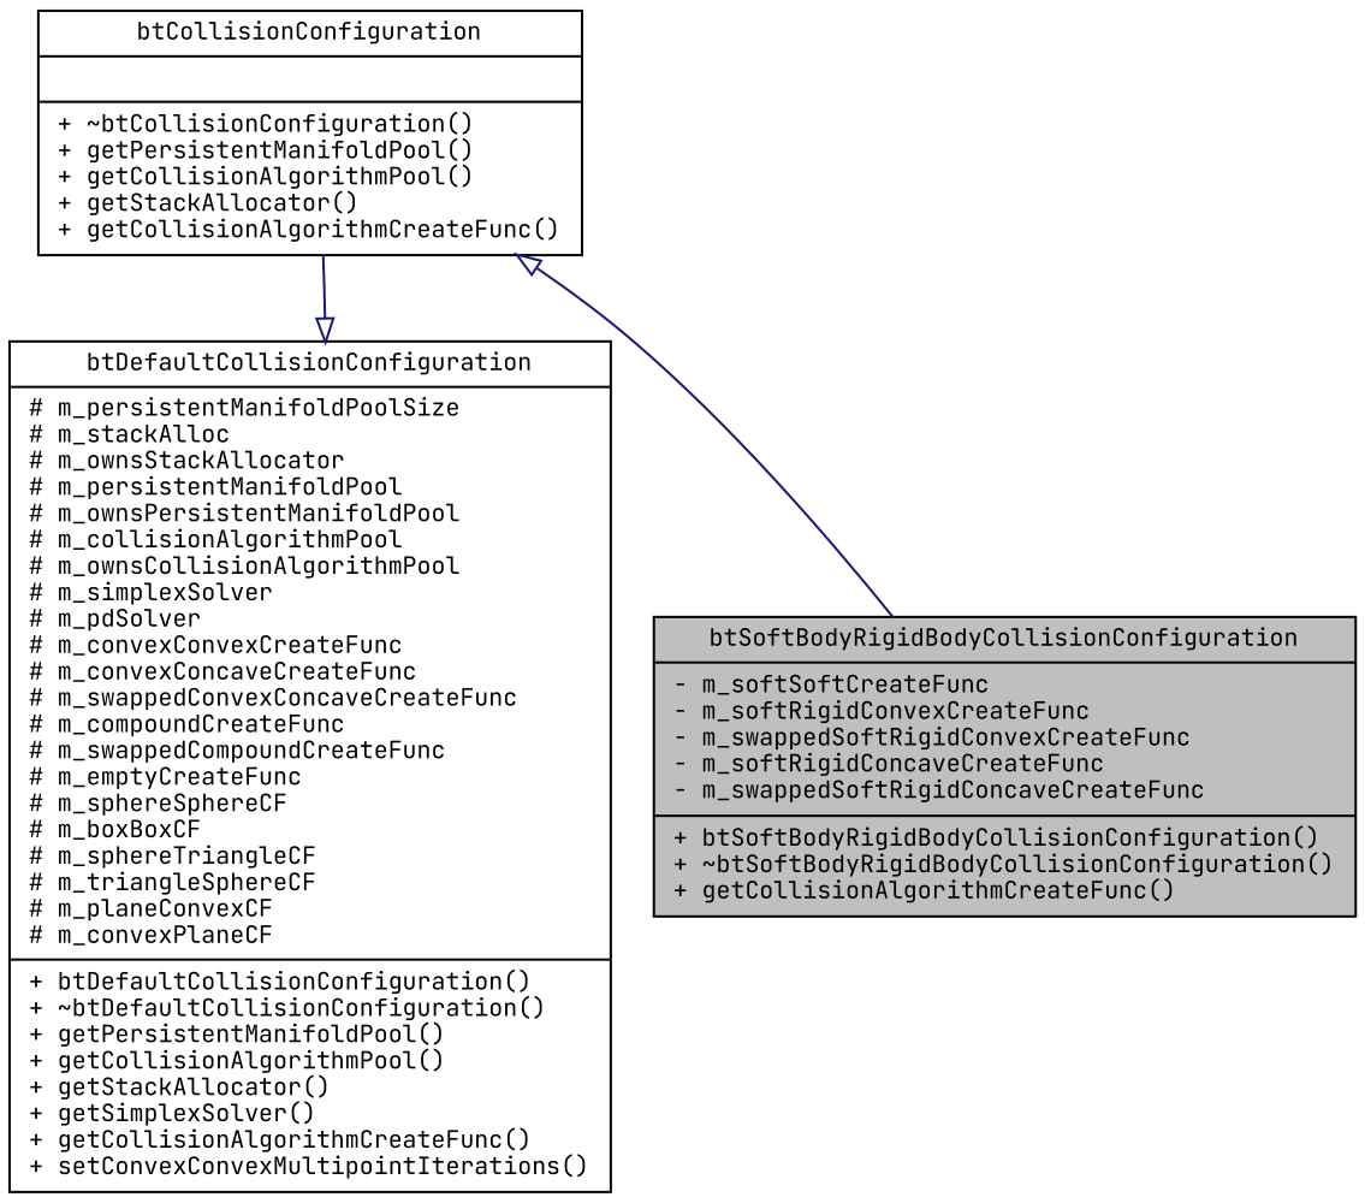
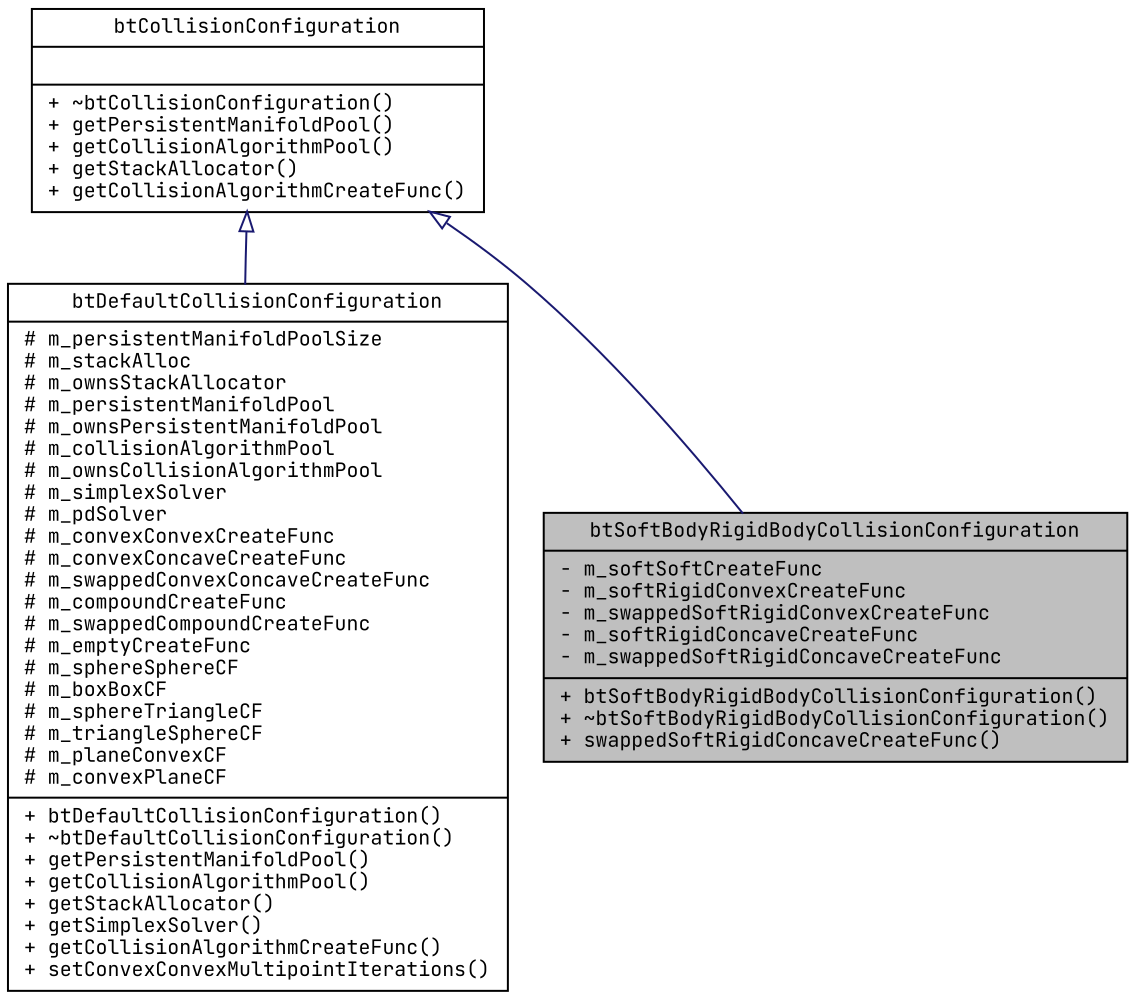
  digraph {
    fontname="JetBrains Mono"
    node [color=black fillcolor=white fontname="JetBrains Mono" fontsize=10 shape=record style=filled]
    edge [arrowtail=empty color=midnightblue dir=back fontname="JetBrains Mono" fontsize=10 labelfontname=Helvetica labelfontsize=10 style=solid]
-   n1 [fillcolor=grey75 fontcolor=black height=0.2 label="{btSoftBodyRigidBodyCollisionConfiguration\n|- m_softSoftCreateFunc\l- m_softRigidConvexCreateFunc\l- m_swappedSoftRigidConvexCreateFunc\l- m_softRigidConcaveCreateFunc\l- m_swappedSoftRigidConcaveCreateFunc\l|+ btSoftBodyRigidBodyCollisionConfiguration()\l+ ~btSoftBodyRigidBodyCollisionConfiguration()\l+ getCollisionAlgorithmCreateFunc()\l}" width=0.4]
+   n1 [fillcolor=grey75 fontcolor=black height=0.2 label="{btSoftBodyRigidBodyCollisionConfiguration\n|- m_softSoftCreateFunc\l- m_softRigidConvexCreateFunc\l- m_swappedSoftRigidConvexCreateFunc\l- m_softRigidConcaveCreateFunc\l- m_swappedSoftRigidConcaveCreateFunc\l|+ btSoftBodyRigidBodyCollisionConfiguration()\l+ ~btSoftBodyRigidBodyCollisionConfiguration()\l+ swappedSoftRigidConcaveCreateFunc()\l}" width=0.4]
    n2 [height=0.2 label="{btDefaultCollisionConfiguration\n|# m_persistentManifoldPoolSize\l# m_stackAlloc\l# m_ownsStackAllocator\l# m_persistentManifoldPool\l# m_ownsPersistentManifoldPool\l# m_collisionAlgorithmPool\l# m_ownsCollisionAlgorithmPool\l# m_simplexSolver\l# m_pdSolver\l# m_convexConvexCreateFunc\l# m_convexConcaveCreateFunc\l# m_swappedConvexConcaveCreateFunc\l# m_compoundCreateFunc\l# m_swappedCompoundCreateFunc\l# m_emptyCreateFunc\l# m_sphereSphereCF\l# m_boxBoxCF\l# m_sphereTriangleCF\l# m_triangleSphereCF\l# m_planeConvexCF\l# m_convexPlaneCF\l|+ btDefaultCollisionConfiguration()\l+ ~btDefaultCollisionConfiguration()\l+ getPersistentManifoldPool()\l+ getCollisionAlgorithmPool()\l+ getStackAllocator()\l+ getSimplexSolver()\l+ getCollisionAlgorithmCreateFunc()\l+ setConvexConvexMultipointIterations()\l}" width=0.4]
    n3 [height=0.2 label="{btCollisionConfiguration\n||+ ~btCollisionConfiguration()\l+ getPersistentManifoldPool()\l+ getCollisionAlgorithmPool()\l+ getStackAllocator()\l+ getCollisionAlgorithmCreateFunc()\l}" width=0.4]
    n3 -> n1
-   n2 -> n3
+   n3 -> n2
  }
